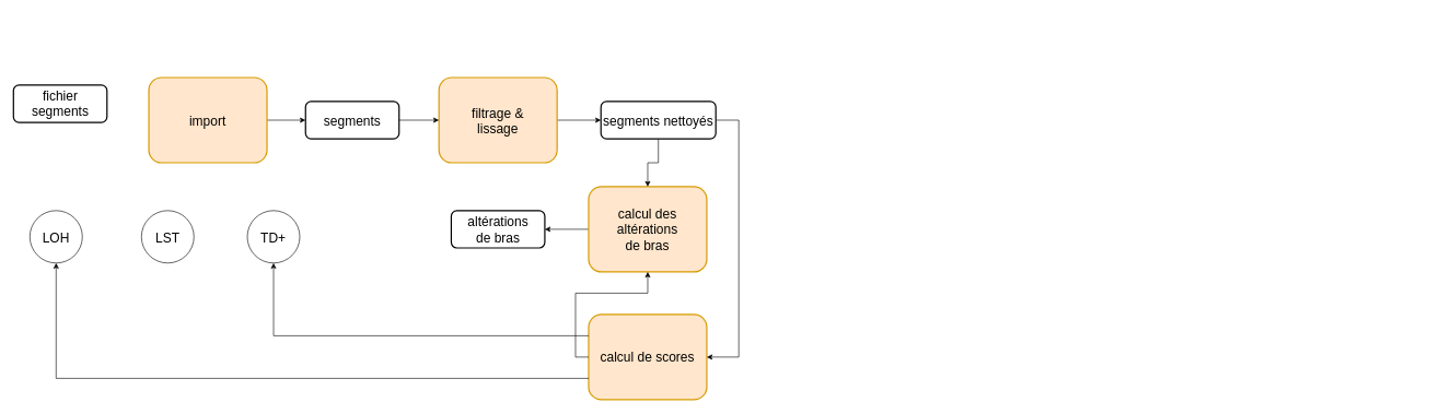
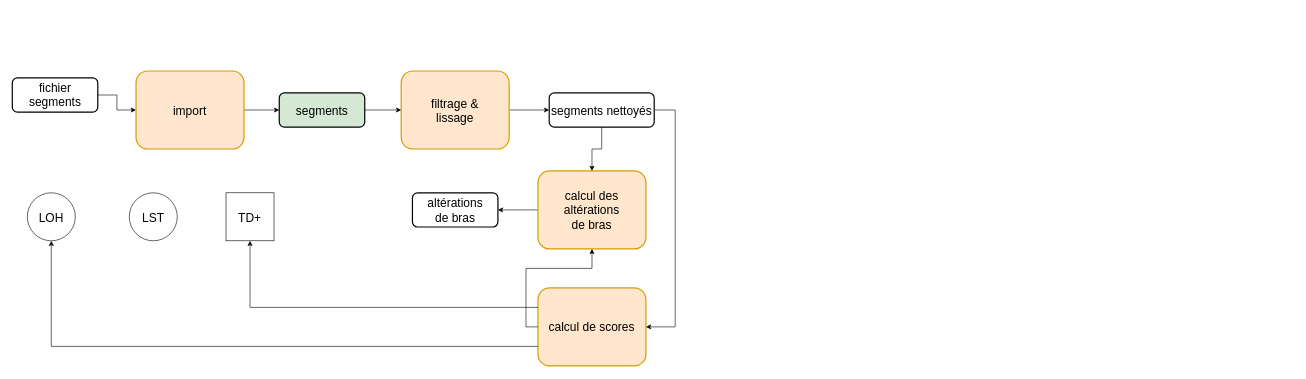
  <mxCell id="0" />
  <mxCell id="1" parent="0" />
  <mxCell id="2" style="edgeStyle=orthogonalEdgeStyle;rounded=0;orthogonalLoop=1;jettySize=auto;html=1;exitX=1;exitY=0.5;exitDx=0;exitDy=0;entryX=0;entryY=0.5;entryDx=0;entryDy=0;" parent="1" source="3" target="19" edge="1"><mxGeometry relative="1" as="geometry"><mxPoint x="765" y="186.5" as="targetPoint" /></mxGeometry></mxCell>
  <mxCell id="3" value="&lt;div&gt;filtrage &amp;amp; &lt;br&gt;&lt;/div&gt;&lt;div&gt;lissage&lt;/div&gt;" style="rounded=1;whiteSpace=wrap;html=1;shadow=0;fontFamily=Helvetica;fontSize=20;fontColor=default;align=center;strokeColor=#d79b00;strokeWidth=2;fillColor=#ffe6cc;" parent="1" vertex="1"><mxGeometry x="668.26" y="117.5" width="180" height="130" as="geometry" /></mxCell>
+ <mxCell id="4" style="edgeStyle=orthogonalEdgeStyle;rounded=0;orthogonalLoop=1;jettySize=auto;html=1;entryX=0;entryY=0.5;entryDx=0;entryDy=0;" parent="1" source="5" target="9" edge="1"><mxGeometry relative="1" as="geometry"><mxPoint x="-565" y="32.615" as="targetPoint" /></mxGeometry></mxCell>
  <mxCell id="5" value="fichier segments" style="rounded=1;whiteSpace=wrap;html=1;fontSize=20;glass=0;strokeWidth=2;shadow=0;aspect=fixed;" parent="1" vertex="1"><mxGeometry x="20" y="128.994" width="142.507" height="57.003" as="geometry" /></mxCell>
  <mxCell id="6" value="calcul de scores" style="rounded=1;whiteSpace=wrap;html=1;shadow=0;fontFamily=Helvetica;fontSize=20;fontColor=default;align=center;strokeColor=#d79b00;strokeWidth=2;fillColor=#ffe6cc;" parent="1" vertex="1"><mxGeometry x="896.26" y="479" width="180" height="130" as="geometry" /></mxCell>
  <mxCell id="7" style="edgeStyle=orthogonalEdgeStyle;rounded=0;orthogonalLoop=1;jettySize=auto;html=1;exitX=1;exitY=0.5;exitDx=0;exitDy=0;entryX=0;entryY=0.5;entryDx=0;entryDy=0;" parent="1" edge="1"><mxGeometry relative="1" as="geometry"><mxPoint x="495.005" y="182.511" as="targetPoint" /></mxGeometry></mxCell>
  <mxCell id="8" style="edgeStyle=orthogonalEdgeStyle;rounded=0;orthogonalLoop=1;jettySize=auto;html=1;exitX=1;exitY=0.5;exitDx=0;exitDy=0;entryX=0;entryY=0.5;entryDx=0;entryDy=0;" parent="1" source="9" target="12" edge="1"><mxGeometry relative="1" as="geometry" /></mxCell>
  <mxCell id="9" value="import" style="rounded=1;whiteSpace=wrap;html=1;shadow=0;fontFamily=Helvetica;fontSize=20;fontColor=default;align=center;strokeColor=#d79b00;strokeWidth=2;fillColor=#ffe6cc;" parent="1" vertex="1"><mxGeometry x="226.26" y="117.5" width="180" height="130" as="geometry" /></mxCell>
  <mxCell id="10" style="edgeStyle=orthogonalEdgeStyle;rounded=0;orthogonalLoop=1;jettySize=auto;html=1;exitX=1;exitY=0.5;exitDx=0;exitDy=0;entryX=0;entryY=0.5;entryDx=0;entryDy=0;" parent="1" edge="1"><mxGeometry relative="1" as="geometry"><mxPoint x="295" y="20.805" as="targetPoint" /></mxGeometry></mxCell>
  <mxCell id="11" style="edgeStyle=orthogonalEdgeStyle;rounded=0;orthogonalLoop=1;jettySize=auto;html=1;exitX=1;exitY=0.5;exitDx=0;exitDy=0;entryX=0;entryY=0.5;entryDx=0;entryDy=0;" parent="1" source="12" target="3" edge="1"><mxGeometry relative="1" as="geometry" /></mxCell>
- <mxCell id="12" value="segments" style="rounded=1;whiteSpace=wrap;html=1;fontSize=20;glass=0;strokeWidth=2;shadow=0;aspect=fixed;" parent="1" vertex="1"><mxGeometry x="465.005" y="154" width="142.507" height="57.003" as="geometry" /></mxCell>
+ <mxCell id="12" value="segments" style="rounded=1;whiteSpace=wrap;html=1;fontSize=20;glass=0;strokeWidth=2;shadow=0;aspect=fixed;fillColor=#d5e8d4;" parent="1" vertex="1"><mxGeometry x="465.005" y="154" width="142.507" height="57.003" as="geometry" /></mxCell>
  <mxCell id="13" style="edgeStyle=orthogonalEdgeStyle;rounded=0;orthogonalLoop=1;jettySize=auto;html=1;entryX=1;entryY=0.5;entryDx=0;entryDy=0;exitX=1;exitY=0.5;exitDx=0;exitDy=0;" parent="1" source="19" target="6" edge="1"><mxGeometry relative="1" as="geometry"><mxPoint x="1475" y="32.415" as="targetPoint" /><Array as="points"><mxPoint x="1125" y="182" /><mxPoint x="1125" y="544" /></Array></mxGeometry></mxCell>
  <mxCell id="14" value="&lt;div&gt;altérations &lt;br&gt;&lt;/div&gt;&lt;div&gt;de bras&lt;/div&gt;" style="rounded=1;whiteSpace=wrap;html=1;fontSize=20;glass=0;strokeWidth=2;shadow=0;aspect=fixed;" parent="1" vertex="1"><mxGeometry x="687.005" y="320.5" width="142.507" height="57.003" as="geometry" /></mxCell>
  <mxCell id="15" style="edgeStyle=orthogonalEdgeStyle;rounded=0;orthogonalLoop=1;jettySize=auto;html=1;exitX=1;exitY=0.5;exitDx=0;exitDy=0;entryX=0;entryY=0.5;entryDx=0;entryDy=0;" parent="1" edge="1"><mxGeometry relative="1" as="geometry"><mxPoint x="2155" y="49" as="sourcePoint" /></mxGeometry></mxCell>
  <mxCell id="16" style="edgeStyle=orthogonalEdgeStyle;rounded=0;orthogonalLoop=1;jettySize=auto;html=1;entryX=1;entryY=0.5;entryDx=0;entryDy=0;" edge="1" parent="1" source="17" target="14"><mxGeometry relative="1" as="geometry" /></mxCell>
  <mxCell id="17" value="&lt;div&gt;calcul des altérations &lt;br&gt;&lt;/div&gt;&lt;div&gt;de bras&lt;/div&gt;" style="rounded=1;whiteSpace=wrap;html=1;shadow=0;fontFamily=Helvetica;fontSize=20;fontColor=default;align=center;strokeColor=#d79b00;strokeWidth=2;fillColor=#ffe6cc;" parent="1" vertex="1"><mxGeometry x="896.26" y="284" width="180" height="130" as="geometry" /></mxCell>
  <mxCell id="18" style="edgeStyle=orthogonalEdgeStyle;rounded=0;orthogonalLoop=1;jettySize=auto;html=1;exitX=0.5;exitY=1;exitDx=0;exitDy=0;entryX=0.5;entryY=0;entryDx=0;entryDy=0;" parent="1" source="19" target="17" edge="1"><mxGeometry relative="1" as="geometry" /></mxCell>
  <mxCell id="19" value="segments nettoyés" style="rounded=1;whiteSpace=wrap;html=1;fontSize=20;glass=0;strokeWidth=2;shadow=0;aspect=fixed;" parent="1" vertex="1"><mxGeometry x="915.005" y="154" width="175" height="57.003" as="geometry" /></mxCell>
- <mxCell id="20" value="TD+" style="ellipse;whiteSpace=wrap;html=1;aspect=fixed;fontSize=20;" parent="1" vertex="1"><mxGeometry x="376.26" y="320.5" width="80" height="80" as="geometry" /></mxCell>
+ <mxCell id="20" value="TD+" style="whiteSpace=wrap;html=1;aspect=fixed;fontSize=20;rounded=0;" parent="1" vertex="1"><mxGeometry x="376.26" y="320.5" width="80" height="80" as="geometry" /></mxCell>
  <mxCell id="21" value="LOH" style="ellipse;whiteSpace=wrap;html=1;aspect=fixed;fontSize=20;" parent="1" vertex="1"><mxGeometry x="45" y="320.5" width="80" height="80" as="geometry" /></mxCell>
  <mxCell id="22" style="edgeStyle=orthogonalEdgeStyle;rounded=0;orthogonalLoop=1;jettySize=auto;html=1;entryX=0.5;entryY=1;entryDx=0;entryDy=0;exitX=0;exitY=0.75;exitDx=0;exitDy=0;" parent="1" source="6" target="21" edge="1"><mxGeometry relative="1" as="geometry"><mxPoint x="1595" y="117.5" as="targetPoint" /><mxPoint x="1527.512" y="117.5" as="sourcePoint" /></mxGeometry></mxCell>
  <mxCell id="23" style="edgeStyle=orthogonalEdgeStyle;rounded=0;orthogonalLoop=1;jettySize=auto;html=1;exitX=0;exitY=0.25;exitDx=0;exitDy=0;entryX=0.5;entryY=1;entryDx=0;entryDy=0;" parent="1" source="6" target="20" edge="1"><mxGeometry relative="1" as="geometry"><mxPoint x="1335" y="459" as="targetPoint" /><mxPoint x="1685" y="182.5" as="sourcePoint" /></mxGeometry></mxCell>
  <mxCell id="24" value="LST" style="ellipse;whiteSpace=wrap;html=1;aspect=fixed;fontSize=20;" parent="1" vertex="1"><mxGeometry x="215" y="320.5" width="80" height="80" as="geometry" /></mxCell>
  <mxCell id="25" style="edgeStyle=orthogonalEdgeStyle;rounded=0;orthogonalLoop=1;jettySize=auto;html=1;exitX=0;exitY=0.5;exitDx=0;exitDy=0;" parent="1" source="6" target="17" edge="1"><mxGeometry relative="1" as="geometry"><mxPoint x="1525" y="229" as="targetPoint" /><mxPoint x="1685" y="182.5" as="sourcePoint" /></mxGeometry></mxCell>
